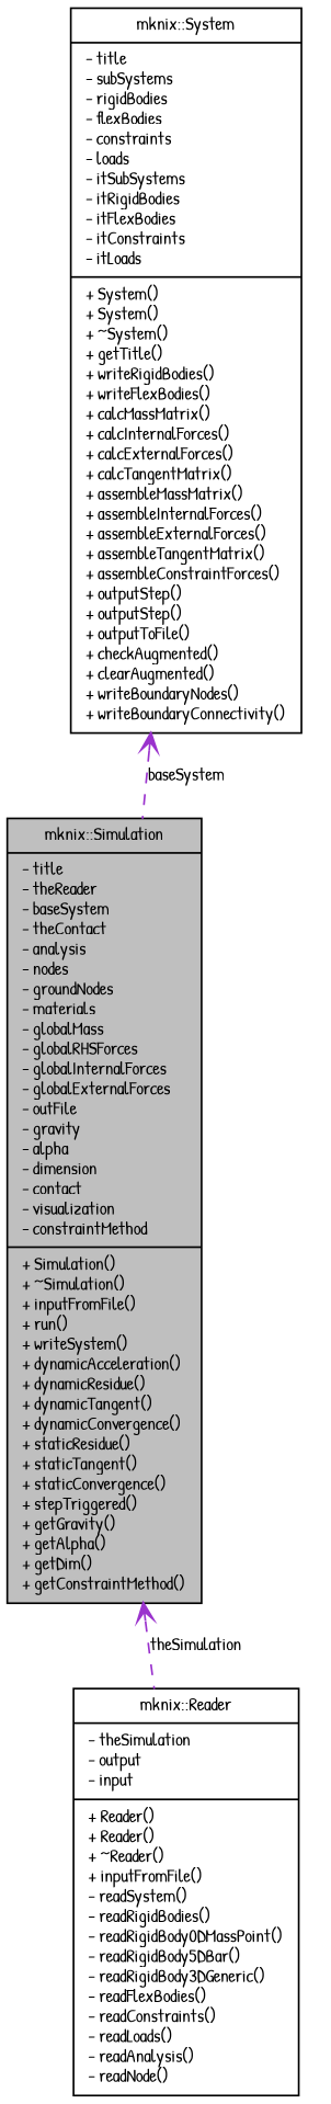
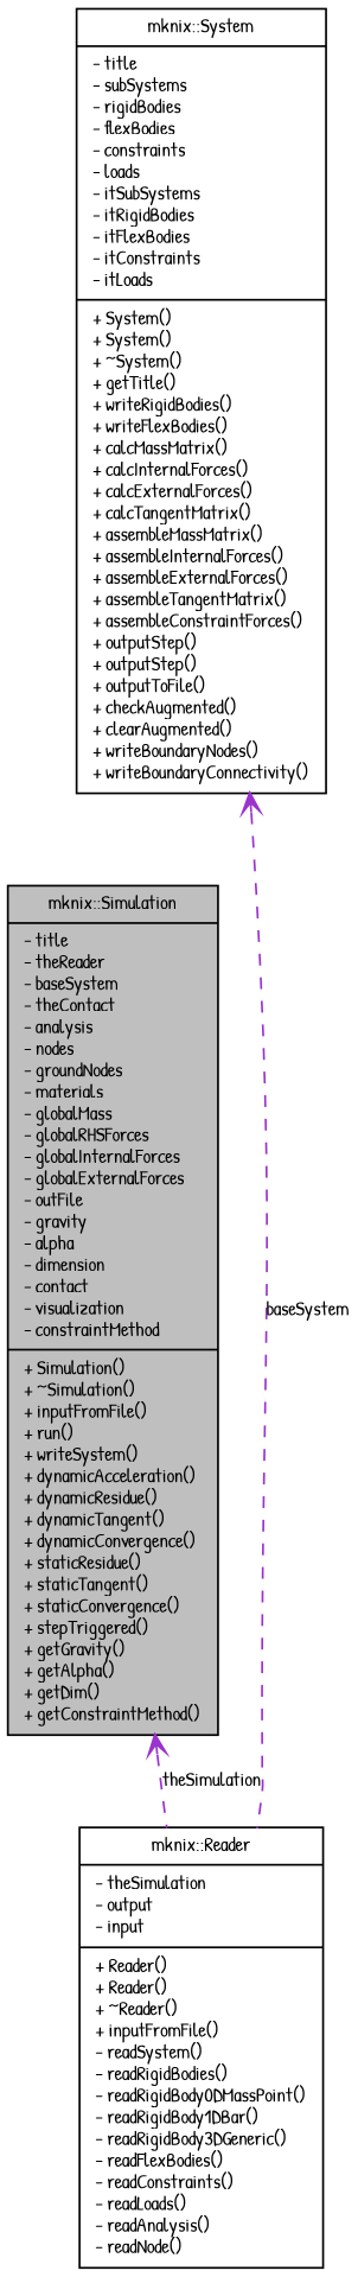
  digraph {
    fontname="Patrick Hand"
    node [color=black fillcolor=white fontname="Patrick Hand" fontsize=10 shape=record style=filled]
    edge [arrowtail=open color=darkorchid3 dir=back fontname="Patrick Hand" fontsize=10 labelfontname="FreeSans.ttf" labelfontsize=10 style=dashed]
    n1 [fillcolor=grey75 fontcolor=black height=0.2 label="{mknix::Simulation\n|- title\l- theReader\l- baseSystem\l- theContact\l- analysis\l- nodes\l- groundNodes\l- materials\l- globalMass\l- globalRHSForces\l- globalInternalForces\l- globalExternalForces\l- outFile\l- gravity\l- alpha\l- dimension\l- contact\l- visualization\l- constraintMethod\l|+ Simulation()\l+ ~Simulation()\l+ inputFromFile()\l+ run()\l+ writeSystem()\l+ dynamicAcceleration()\l+ dynamicResidue()\l+ dynamicTangent()\l+ dynamicConvergence()\l+ staticResidue()\l+ staticTangent()\l+ staticConvergence()\l+ stepTriggered()\l+ getGravity()\l+ getAlpha()\l+ getDim()\l+ getConstraintMethod()\l}" width=0.4]
-   n2 [height=0.2 label="{mknix::Reader\n|- theSimulation\l- output\l- input\l|+ Reader()\l+ Reader()\l+ ~Reader()\l+ inputFromFile()\l- readSystem()\l- readRigidBodies()\l- readRigidBody0DMassPoint()\l- readRigidBody5DBar()\l- readRigidBody3DGeneric()\l- readFlexBodies()\l- readConstraints()\l- readLoads()\l- readAnalysis()\l- readNode()\l}" width=0.4]
+   n2 [height=0.2 label="{mknix::Reader\n|- theSimulation\l- output\l- input\l|+ Reader()\l+ Reader()\l+ ~Reader()\l+ inputFromFile()\l- readSystem()\l- readRigidBodies()\l- readRigidBody0DMassPoint()\l- readRigidBody1DBar()\l- readRigidBody3DGeneric()\l- readFlexBodies()\l- readConstraints()\l- readLoads()\l- readAnalysis()\l- readNode()\l}" width=0.4]
    n3 [height=0.2 label="{mknix::System\n|- title\l- subSystems\l- rigidBodies\l- flexBodies\l- constraints\l- loads\l- itSubSystems\l- itRigidBodies\l- itFlexBodies\l- itConstraints\l- itLoads\l|+ System()\l+ System()\l+ ~System()\l+ getTitle()\l+ writeRigidBodies()\l+ writeFlexBodies()\l+ calcMassMatrix()\l+ calcInternalForces()\l+ calcExternalForces()\l+ calcTangentMatrix()\l+ assembleMassMatrix()\l+ assembleInternalForces()\l+ assembleExternalForces()\l+ assembleTangentMatrix()\l+ assembleConstraintForces()\l+ outputStep()\l+ outputStep()\l+ outputToFile()\l+ checkAugmented()\l+ clearAugmented()\l+ writeBoundaryNodes()\l+ writeBoundaryConnectivity()\l}" width=0.4]
    n1 -> n2 [label=theSimulation]
-   n3 -> n1 [label=baseSystem]
+   n3 -> n2 [label=baseSystem]
  }
